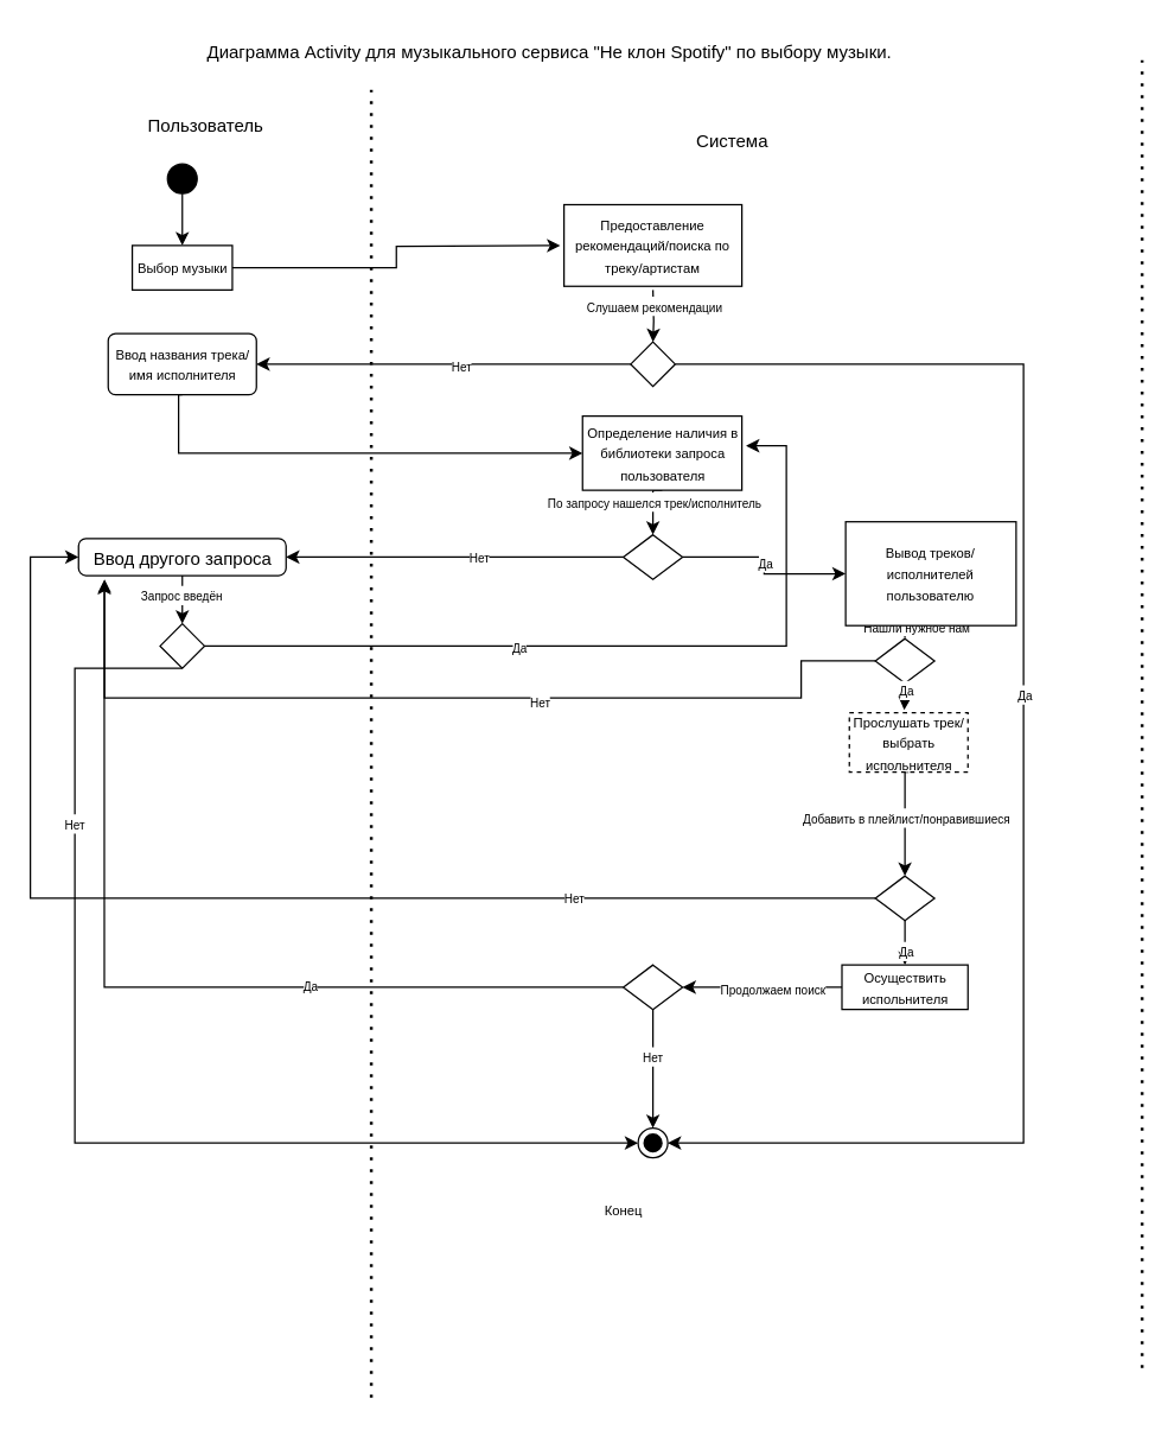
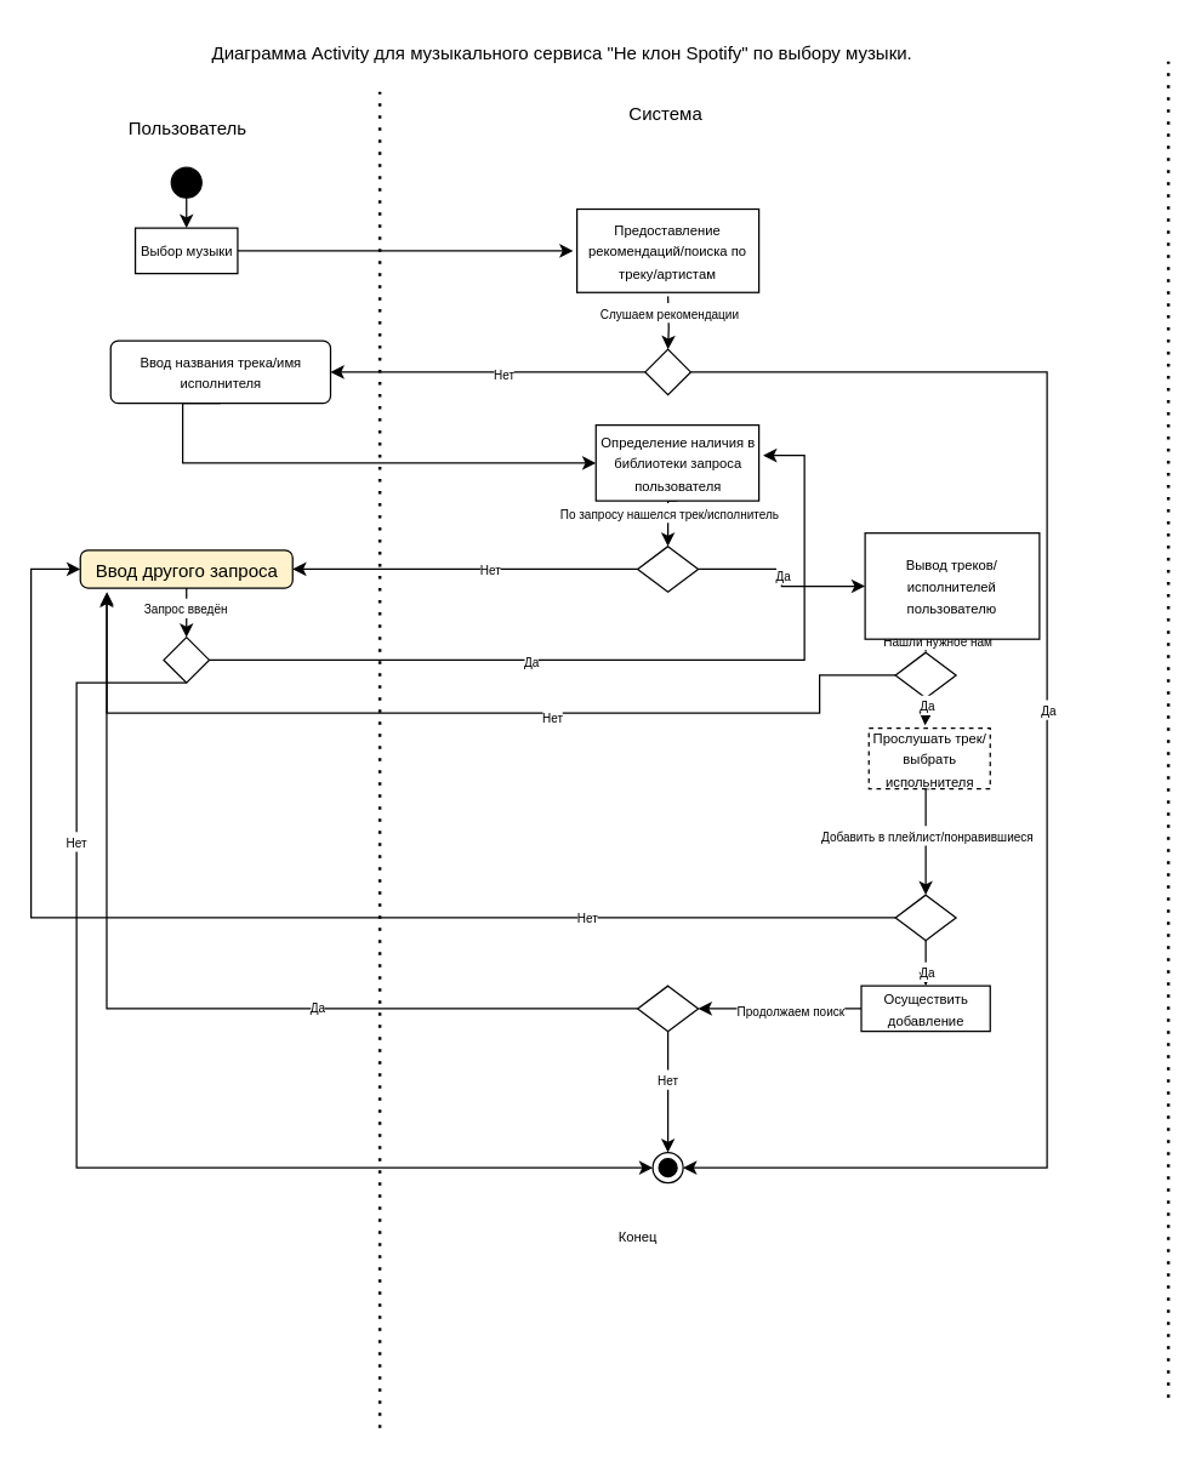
  <mxCell id="0" />
  <mxCell id="1" parent="0" />
  <mxCell id="2" value="Диаграмма Activity для музыкального сервиса &quot;Не клон Spotify&quot; по выбору музыки." style="text;html=1;align=center;verticalAlign=middle;resizable=0;points=[];autosize=1;strokeColor=none;fillColor=none;" vertex="1" parent="1"><mxGeometry x="125" width="490" height="30" as="geometry" y="20" /></mxCell>
- <mxCell id="3" value="Пользователь" style="text;html=1;align=center;verticalAlign=middle;resizable=0;points=[];autosize=1;strokeColor=none;fillColor=none;" vertex="1" parent="1"><mxGeometry x="87.5" y="70" width="100" height="30" as="geometry" /></mxCell>
- <mxCell id="4" value="Система&amp;nbsp;" style="text;html=1;align=center;verticalAlign=middle;resizable=0;points=[];autosize=1;strokeColor=none;fillColor=none;" vertex="1" parent="1"><mxGeometry x="455" y="80" width="80" height="30" as="geometry" /></mxCell>
+ <mxCell id="3" value="Пользователь" style="text;html=1;align=center;verticalAlign=middle;resizable=0;points=[];autosize=1;strokeColor=none;fillColor=none;" vertex="1" parent="1"><mxGeometry x="72.5" y="70" width="100" height="30" as="geometry" /></mxCell>
+ <mxCell id="4" value="Система&amp;nbsp;" style="text;html=1;align=center;verticalAlign=middle;resizable=0;points=[];autosize=1;strokeColor=none;fillColor=none;" vertex="1" parent="1"><mxGeometry x="400" y="60" width="80" height="30" as="geometry" /></mxCell>
  <mxCell id="5" value="" style="endArrow=none;dashed=1;html=1;dashPattern=1 3;strokeWidth=2;rounded=0;" edge="1" parent="1"><mxGeometry width="50" height="50" relative="1" as="geometry"><mxPoint x="250" y="941.6" as="sourcePoint" /><mxPoint x="250" y="60" as="targetPoint" /></mxGeometry></mxCell>
  <mxCell id="6" value="" style="endArrow=none;dashed=1;html=1;dashPattern=1 3;strokeWidth=2;rounded=0;" edge="1" parent="1"><mxGeometry width="50" height="50" relative="1" as="geometry"><mxPoint x="770" y="921.6" as="sourcePoint" /><mxPoint x="770" y="40" as="targetPoint" /></mxGeometry></mxCell>
  <mxCell id="7" style="edgeStyle=orthogonalEdgeStyle;rounded=0;orthogonalLoop=1;jettySize=auto;html=1;exitX=0.5;exitY=1;exitDx=0;exitDy=0;entryX=0.5;entryY=0;entryDx=0;entryDy=0;" edge="1" parent="1" source="8" target="20"><mxGeometry relative="1" as="geometry"><mxPoint x="62.5" y="150" as="targetPoint" /></mxGeometry></mxCell>
  <mxCell id="8" value="" style="ellipse;fillColor=strokeColor;html=1;" vertex="1" parent="1"><mxGeometry x="112.5" y="110" width="20" height="20" as="geometry" /></mxCell>
  <mxCell id="9" style="edgeStyle=orthogonalEdgeStyle;rounded=0;orthogonalLoop=1;jettySize=auto;html=1;exitX=1;exitY=0.5;exitDx=0;exitDy=0;entryX=0;entryY=0.5;entryDx=0;entryDy=0;" edge="1" parent="1" source="20"><mxGeometry relative="1" as="geometry"><mxPoint x="377.5" y="165" as="targetPoint" /><mxPoint x="102.5" y="165" as="sourcePoint" /></mxGeometry></mxCell>
  <mxCell id="10" style="edgeStyle=orthogonalEdgeStyle;rounded=0;orthogonalLoop=1;jettySize=auto;html=1;exitX=0.5;exitY=1;exitDx=0;exitDy=0;" edge="1" parent="1" target="16"><mxGeometry relative="1" as="geometry"><mxPoint x="439.897" y="240" as="targetPoint" /><mxPoint x="440" y="195" as="sourcePoint" /></mxGeometry></mxCell>
  <mxCell id="11" value="&lt;font style=&quot;font-size: 8px;&quot;&gt;Слушаем рекомендации&lt;/font&gt;" style="edgeLabel;html=1;align=center;verticalAlign=middle;resizable=0;points=[];" vertex="1" connectable="0" parent="10"><mxGeometry x="-0.353" relative="1" as="geometry"><mxPoint as="offset" /></mxGeometry></mxCell>
  <mxCell id="12" style="edgeStyle=orthogonalEdgeStyle;rounded=0;orthogonalLoop=1;jettySize=auto;html=1;exitX=0;exitY=0.5;exitDx=0;exitDy=0;entryX=1;entryY=0.5;entryDx=0;entryDy=0;" edge="1" parent="1" source="16" target="18"><mxGeometry relative="1" as="geometry"><mxPoint x="370" y="245" as="targetPoint" /></mxGeometry></mxCell>
  <mxCell id="13" value="&lt;font style=&quot;font-size: 8px;&quot;&gt;Нет&lt;/font&gt;" style="edgeLabel;html=1;align=center;verticalAlign=middle;resizable=0;points=[];" vertex="1" connectable="0" parent="12"><mxGeometry x="-0.091" y="1" relative="1" as="geometry"><mxPoint x="1" y="-1" as="offset" /></mxGeometry></mxCell>
  <mxCell id="14" style="edgeStyle=orthogonalEdgeStyle;rounded=0;orthogonalLoop=1;jettySize=auto;html=1;entryX=1;entryY=0.5;entryDx=0;entryDy=0;" edge="1" parent="1" source="16" target="37"><mxGeometry relative="1" as="geometry"><mxPoint x="510" y="770" as="targetPoint" /><Array as="points"><mxPoint x="690" y="245" /><mxPoint x="690" y="770" /></Array></mxGeometry></mxCell>
  <mxCell id="15" value="&lt;font style=&quot;font-size: 8px;&quot;&gt;Да&lt;/font&gt;" style="edgeLabel;html=1;align=center;verticalAlign=middle;resizable=0;points=[];" vertex="1" connectable="0" parent="14"><mxGeometry x="-0.084" relative="1" as="geometry"><mxPoint as="offset" /></mxGeometry></mxCell>
  <mxCell id="16" value="" style="rhombus;" vertex="1" parent="1"><mxGeometry x="424.997" y="230" width="30" height="30" as="geometry" /></mxCell>
  <mxCell id="17" style="edgeStyle=orthogonalEdgeStyle;rounded=0;orthogonalLoop=1;jettySize=auto;html=1;exitX=0.5;exitY=1;exitDx=0;exitDy=0;entryX=0;entryY=0.5;entryDx=0;entryDy=0;" edge="1" parent="1" source="18" target="23"><mxGeometry relative="1" as="geometry"><mxPoint x="340" y="320" as="targetPoint" /><Array as="points"><mxPoint x="120" y="266" /><mxPoint x="120" y="305" /></Array></mxGeometry></mxCell>
- <mxCell id="18" value="&lt;font style=&quot;font-size: 9px;&quot;&gt;Ввод названия трека/имя исполнителя&lt;/font&gt;" style="html=1;align=center;verticalAlign=top;rounded=1;absoluteArcSize=1;arcSize=10;dashed=0;whiteSpace=wrap;" vertex="1" parent="1"><mxGeometry x="72.5" y="224.38" width="100" height="41.25" as="geometry" /></mxCell>
+ <mxCell id="18" value="&lt;font style=&quot;font-size: 9px;&quot;&gt;Ввод названия трека/имя исполнителя&lt;/font&gt;" style="html=1;align=center;verticalAlign=top;rounded=1;absoluteArcSize=1;arcSize=10;dashed=0;whiteSpace=wrap;" vertex="1" parent="1"><mxGeometry x="72.5" y="224.38" width="145" height="41.25" as="geometry" /></mxCell>
  <mxCell id="19" value="&lt;font style=&quot;font-size: 9px;&quot;&gt;Предоставление &lt;font style=&quot;&quot;&gt;рекомендаций/&lt;/font&gt;поиска по треку/артистам&lt;/font&gt;" style="rounded=0;whiteSpace=wrap;html=1;" vertex="1" parent="1"><mxGeometry x="380" y="137.5" width="120" height="55" as="geometry" /></mxCell>
- <mxCell id="20" value="&lt;font style=&quot;font-size: 9px;&quot;&gt;Выбор музыки&lt;/font&gt;" style="rounded=0;whiteSpace=wrap;html=1;" vertex="1" parent="1"><mxGeometry x="88.75" y="165" width="67.5" height="30" as="geometry" /></mxCell>
+ <mxCell id="20" value="&lt;font style=&quot;font-size: 9px;&quot;&gt;Выбор музыки&lt;/font&gt;" style="rounded=0;whiteSpace=wrap;html=1;" vertex="1" parent="1"><mxGeometry x="88.75" y="150" width="67.5" height="30" as="geometry" /></mxCell>
  <mxCell id="21" style="edgeStyle=orthogonalEdgeStyle;rounded=0;orthogonalLoop=1;jettySize=auto;html=1;exitX=0.5;exitY=1;exitDx=0;exitDy=0;entryX=0.5;entryY=0;entryDx=0;entryDy=0;" edge="1" parent="1" source="23" target="28"><mxGeometry relative="1" as="geometry"><mxPoint x="439.833" y="360" as="targetPoint" /></mxGeometry></mxCell>
  <mxCell id="22" value="&lt;font style=&quot;font-size: 8px;&quot;&gt;По запросу нашелся трек/исполнитель&lt;/font&gt;" style="edgeLabel;html=1;align=center;verticalAlign=middle;resizable=0;points=[];" vertex="1" connectable="0" parent="21"><mxGeometry x="-0.219" y="-1" relative="1" as="geometry"><mxPoint x="1" as="offset" /></mxGeometry></mxCell>
  <mxCell id="23" value="&lt;font style=&quot;font-size: 9px;&quot;&gt;Определение наличия в библиотеки запроса пользователя&lt;/font&gt;" style="rounded=0;whiteSpace=wrap;html=1;" vertex="1" parent="1"><mxGeometry x="392.5" y="280" width="107.5" height="50" as="geometry" /></mxCell>
  <mxCell id="24" value="" style="edgeStyle=orthogonalEdgeStyle;rounded=0;orthogonalLoop=1;jettySize=auto;html=1;entryX=1;entryY=0.5;entryDx=0;entryDy=0;" edge="1" parent="1" source="28" target="31"><mxGeometry relative="1" as="geometry"><mxPoint x="103.75" y="375" as="targetPoint" /></mxGeometry></mxCell>
  <mxCell id="25" value="&lt;font style=&quot;font-size: 8px;&quot;&gt;Нет&lt;/font&gt;" style="edgeLabel;html=1;align=center;verticalAlign=middle;resizable=0;points=[];" vertex="1" connectable="0" parent="24"><mxGeometry x="-0.142" y="-1" relative="1" as="geometry"><mxPoint as="offset" /></mxGeometry></mxCell>
  <mxCell id="26" style="edgeStyle=orthogonalEdgeStyle;rounded=0;orthogonalLoop=1;jettySize=auto;html=1;exitX=1;exitY=0.5;exitDx=0;exitDy=0;" edge="1" parent="1" source="28" target="43"><mxGeometry relative="1" as="geometry"><mxPoint x="630" y="374.828" as="targetPoint" /></mxGeometry></mxCell>
  <mxCell id="27" value="&lt;font style=&quot;font-size: 8px;&quot;&gt;Да&lt;/font&gt;" style="edgeLabel;html=1;align=center;verticalAlign=middle;resizable=0;points=[];" vertex="1" connectable="0" parent="26"><mxGeometry x="-0.051" relative="1" as="geometry"><mxPoint as="offset" /></mxGeometry></mxCell>
  <mxCell id="28" value="" style="rhombus;" vertex="1" parent="1"><mxGeometry x="420" y="360" width="40" height="30" as="geometry" /></mxCell>
  <mxCell id="29" style="edgeStyle=orthogonalEdgeStyle;rounded=0;orthogonalLoop=1;jettySize=auto;html=1;exitX=0.5;exitY=1;exitDx=0;exitDy=0;entryX=0.5;entryY=0;entryDx=0;entryDy=0;" edge="1" parent="1" source="31" target="36"><mxGeometry relative="1" as="geometry"><mxPoint x="80" y="410" as="targetPoint" /></mxGeometry></mxCell>
  <mxCell id="30" value="&lt;font style=&quot;font-size: 8px;&quot;&gt;Запрос введён&lt;/font&gt;" style="edgeLabel;html=1;align=center;verticalAlign=middle;resizable=0;points=[];" vertex="1" connectable="0" parent="29"><mxGeometry x="-0.21" y="-1" relative="1" as="geometry"><mxPoint as="offset" /></mxGeometry></mxCell>
- <mxCell id="31" value="Ввод другого запроса" style="html=1;align=center;verticalAlign=top;rounded=1;absoluteArcSize=1;arcSize=10;dashed=0;whiteSpace=wrap;" vertex="1" parent="1"><mxGeometry x="52.5" y="362.5" width="140" height="25" as="geometry" /></mxCell>
+ <mxCell id="31" value="Ввод другого запроса" style="html=1;align=center;verticalAlign=top;rounded=1;absoluteArcSize=1;arcSize=10;dashed=0;whiteSpace=wrap;fillColor=#fff2cc;" vertex="1" parent="1"><mxGeometry x="52.5" y="362.5" width="140" height="25" as="geometry" /></mxCell>
  <mxCell id="32" style="edgeStyle=orthogonalEdgeStyle;rounded=0;orthogonalLoop=1;jettySize=auto;html=1;exitX=0.5;exitY=1;exitDx=0;exitDy=0;entryX=0;entryY=0.5;entryDx=0;entryDy=0;" edge="1" parent="1" source="36" target="37"><mxGeometry relative="1" as="geometry"><mxPoint x="340" y="790" as="targetPoint" /><Array as="points"><mxPoint x="50" y="450" /><mxPoint x="50" y="770" /></Array></mxGeometry></mxCell>
  <mxCell id="33" value="&lt;font style=&quot;font-size: 8px;&quot;&gt;Нет&lt;/font&gt;" style="edgeLabel;html=1;align=center;verticalAlign=middle;resizable=0;points=[];" vertex="1" connectable="0" parent="32"><mxGeometry x="-0.541" y="-1" relative="1" as="geometry"><mxPoint as="offset" /></mxGeometry></mxCell>
  <mxCell id="34" style="edgeStyle=orthogonalEdgeStyle;rounded=0;orthogonalLoop=1;jettySize=auto;html=1;exitX=1;exitY=0.5;exitDx=0;exitDy=0;entryX=1.026;entryY=0.4;entryDx=0;entryDy=0;entryPerimeter=0;" edge="1" parent="1" source="36" target="23"><mxGeometry relative="1" as="geometry"><mxPoint x="500" y="300" as="targetPoint" /><Array as="points"><mxPoint x="530" y="435" /><mxPoint x="530" y="300" /></Array></mxGeometry></mxCell>
  <mxCell id="35" value="&lt;font style=&quot;font-size: 8px;&quot;&gt;Да&lt;/font&gt;" style="edgeLabel;html=1;align=center;verticalAlign=middle;resizable=0;points=[];" vertex="1" connectable="0" parent="34"><mxGeometry x="-0.225" y="-4" relative="1" as="geometry"><mxPoint x="-3" y="-4" as="offset" /></mxGeometry></mxCell>
  <mxCell id="36" value="" style="rhombus;" vertex="1" parent="1"><mxGeometry x="107.5" y="420" width="30" height="30" as="geometry" /></mxCell>
  <mxCell id="37" value="" style="ellipse;html=1;shape=endState;fillColor=strokeColor;" vertex="1" parent="1"><mxGeometry x="430" y="760" width="20" height="20" as="geometry" /></mxCell>
  <mxCell id="38" value="&lt;font style=&quot;font-size: 9px;&quot;&gt;Конец&lt;/font&gt;" style="text;html=1;align=center;verticalAlign=middle;resizable=0;points=[];autosize=1;strokeColor=none;fillColor=none;" vertex="1" parent="1"><mxGeometry x="395" y="800" width="50" height="30" as="geometry" /></mxCell>
  <mxCell id="39" style="edgeStyle=orthogonalEdgeStyle;rounded=0;orthogonalLoop=1;jettySize=auto;html=1;entryX=0.5;entryY=0;entryDx=0;entryDy=0;exitX=0.5;exitY=1;exitDx=0;exitDy=0;" edge="1" parent="1" source="52" target="48"><mxGeometry relative="1" as="geometry"><mxPoint x="599.58" y="630" as="targetPoint" /><mxPoint x="540" y="540" as="sourcePoint" /><Array as="points"><mxPoint x="610" y="520" /></Array></mxGeometry></mxCell>
  <mxCell id="40" value="&lt;font style=&quot;font-size: 8px;&quot;&gt;Добавить в плейлист/понравившиеся&lt;/font&gt;" style="edgeLabel;html=1;align=center;verticalAlign=middle;resizable=0;points=[];" vertex="1" connectable="0" parent="39"><mxGeometry x="-0.113" relative="1" as="geometry"><mxPoint y="1" as="offset" /></mxGeometry></mxCell>
  <mxCell id="41" style="edgeStyle=orthogonalEdgeStyle;rounded=0;orthogonalLoop=1;jettySize=auto;html=1;exitX=0.5;exitY=1;exitDx=0;exitDy=0;entryX=0.5;entryY=0;entryDx=0;entryDy=0;" edge="1" parent="1" source="43" target="55"><mxGeometry relative="1" as="geometry"><mxPoint x="609.857" y="430" as="targetPoint" /></mxGeometry></mxCell>
  <mxCell id="42" value="&lt;font style=&quot;font-size: 8px;&quot;&gt;Нашли нужное нам&lt;/font&gt;" style="edgeLabel;html=1;align=center;verticalAlign=middle;resizable=0;points=[];" vertex="1" connectable="0" parent="41"><mxGeometry x="-0.249" relative="1" as="geometry"><mxPoint as="offset" /></mxGeometry></mxCell>
  <mxCell id="43" value="&lt;font style=&quot;font-size: 9px;&quot;&gt;&lt;font style=&quot;&quot;&gt;Вывод треков/исполнителей&lt;/font&gt; пользователю&lt;/font&gt;" style="rounded=0;whiteSpace=wrap;html=1;" vertex="1" parent="1"><mxGeometry x="570" y="351.25" width="115" height="70" as="geometry" /></mxCell>
  <mxCell id="44" style="edgeStyle=orthogonalEdgeStyle;rounded=0;orthogonalLoop=1;jettySize=auto;html=1;exitX=0;exitY=0.5;exitDx=0;exitDy=0;entryX=0;entryY=0.5;entryDx=0;entryDy=0;" edge="1" parent="1" source="48" target="31"><mxGeometry relative="1" as="geometry"><mxPoint x="0" y="380" as="targetPoint" /><mxPoint x="640" y="465" as="sourcePoint" /><Array as="points"><mxPoint x="20" y="605" /><mxPoint x="20" y="375" /></Array></mxGeometry></mxCell>
  <mxCell id="45" value="&lt;font style=&quot;font-size: 8px;&quot;&gt;Нет&lt;/font&gt;" style="edgeLabel;html=1;align=center;verticalAlign=middle;resizable=0;points=[];" vertex="1" connectable="0" parent="44"><mxGeometry x="-0.509" y="-1" relative="1" as="geometry"><mxPoint as="offset" /></mxGeometry></mxCell>
  <mxCell id="46" style="edgeStyle=orthogonalEdgeStyle;rounded=0;orthogonalLoop=1;jettySize=auto;html=1;exitX=0.5;exitY=1;exitDx=0;exitDy=0;" edge="1" parent="1" source="48" target="51"><mxGeometry relative="1" as="geometry"><mxPoint x="670" y="540" as="targetPoint" /></mxGeometry></mxCell>
  <mxCell id="47" value="&lt;font style=&quot;font-size: 8px;&quot;&gt;Да&lt;/font&gt;" style="edgeLabel;html=1;align=center;verticalAlign=middle;resizable=0;points=[];" vertex="1" connectable="0" parent="46"><mxGeometry x="-0.189" relative="1" as="geometry"><mxPoint as="offset" /></mxGeometry></mxCell>
  <mxCell id="48" value="" style="rhombus;" vertex="1" parent="1"><mxGeometry x="590" y="590" width="40" height="30" as="geometry" /></mxCell>
  <mxCell id="49" style="edgeStyle=orthogonalEdgeStyle;rounded=0;orthogonalLoop=1;jettySize=auto;html=1;exitX=0;exitY=0.5;exitDx=0;exitDy=0;entryX=1;entryY=0.5;entryDx=0;entryDy=0;" edge="1" parent="1" source="51" target="60"><mxGeometry relative="1" as="geometry"><mxPoint x="490" y="665" as="targetPoint" /></mxGeometry></mxCell>
  <mxCell id="50" value="&lt;font style=&quot;font-size: 8px;&quot;&gt;Продолжаем поиск&lt;/font&gt;" style="edgeLabel;html=1;align=center;verticalAlign=middle;resizable=0;points=[];" vertex="1" connectable="0" parent="49"><mxGeometry x="0.01" y="2" relative="1" as="geometry"><mxPoint x="7" y="-2" as="offset" /></mxGeometry></mxCell>
- <mxCell id="51" value="&lt;font style=&quot;font-size: 9px;&quot;&gt;Осуществить испольнителя&lt;/font&gt;" style="rounded=0;whiteSpace=wrap;html=1;" vertex="1" parent="1"><mxGeometry x="567.5" y="650" width="85" height="30" as="geometry" /></mxCell>
+ <mxCell id="51" value="&lt;font style=&quot;font-size: 9px;&quot;&gt;Осуществить добавление&lt;/font&gt;" style="rounded=0;whiteSpace=wrap;html=1;" vertex="1" parent="1"><mxGeometry x="567.5" y="650" width="85" height="30" as="geometry" /></mxCell>
  <mxCell id="52" value="&lt;font style=&quot;font-size: 9px;&quot;&gt;Прослушать трек/выбрать испольнителя&lt;/font&gt;" style="rounded=0;whiteSpace=wrap;html=1;dashed=1;" vertex="1" parent="1"><mxGeometry x="572.5" y="480" width="80" height="40" as="geometry" /></mxCell>
  <mxCell id="53" style="edgeStyle=orthogonalEdgeStyle;rounded=0;orthogonalLoop=1;jettySize=auto;html=1;exitX=0;exitY=0.5;exitDx=0;exitDy=0;" edge="1" parent="1" source="55"><mxGeometry relative="1" as="geometry"><mxPoint x="70" y="390" as="targetPoint" /><mxPoint x="624.79" y="374.51" as="sourcePoint" /><Array as="points"><mxPoint x="540" y="445" /><mxPoint x="540" y="470" /><mxPoint x="70" y="470" /></Array></mxGeometry></mxCell>
  <mxCell id="54" value="&lt;font style=&quot;font-size: 8px;&quot;&gt;Нет&lt;/font&gt;" style="edgeLabel;html=1;align=center;verticalAlign=middle;resizable=0;points=[];" vertex="1" connectable="0" parent="53"><mxGeometry x="-0.194" y="2" relative="1" as="geometry"><mxPoint as="offset" /></mxGeometry></mxCell>
  <mxCell id="55" value="" style="rhombus;" vertex="1" parent="1"><mxGeometry x="590" y="430" width="40" height="30" as="geometry" /></mxCell>
  <mxCell id="56" style="edgeStyle=orthogonalEdgeStyle;rounded=0;orthogonalLoop=1;jettySize=auto;html=1;exitX=0.5;exitY=1;exitDx=0;exitDy=0;entryX=0.463;entryY=-0.045;entryDx=0;entryDy=0;entryPerimeter=0;" edge="1" parent="1" source="55" target="52"><mxGeometry relative="1" as="geometry"><Array as="points"><mxPoint x="610" y="469" /><mxPoint x="610" y="469" /></Array></mxGeometry></mxCell>
  <mxCell id="57" value="&lt;font style=&quot;font-size: 8px;&quot;&gt;Да&lt;/font&gt;" style="edgeLabel;html=1;align=center;verticalAlign=middle;resizable=0;points=[];" vertex="1" connectable="0" parent="56"><mxGeometry x="-0.521" relative="1" as="geometry"><mxPoint as="offset" /></mxGeometry></mxCell>
  <mxCell id="58" style="edgeStyle=orthogonalEdgeStyle;rounded=0;orthogonalLoop=1;jettySize=auto;html=1;entryX=0.5;entryY=0;entryDx=0;entryDy=0;" edge="1" parent="1" source="60" target="37"><mxGeometry relative="1" as="geometry" /></mxCell>
  <mxCell id="59" value="&lt;font style=&quot;font-size: 8px;&quot;&gt;Нет&lt;/font&gt;" style="edgeLabel;html=1;align=center;verticalAlign=middle;resizable=0;points=[];" vertex="1" connectable="0" parent="58"><mxGeometry x="-0.222" y="-1" relative="1" as="geometry"><mxPoint as="offset" /></mxGeometry></mxCell>
  <mxCell id="60" value="" style="rhombus;" vertex="1" parent="1"><mxGeometry x="420" y="650" width="40" height="30" as="geometry" /></mxCell>
  <mxCell id="61" style="edgeStyle=orthogonalEdgeStyle;rounded=0;orthogonalLoop=1;jettySize=auto;html=1;exitX=0;exitY=0.5;exitDx=0;exitDy=0;entryX=0.124;entryY=1.147;entryDx=0;entryDy=0;entryPerimeter=0;" edge="1" parent="1" source="60" target="31"><mxGeometry relative="1" as="geometry" /></mxCell>
  <mxCell id="62" value="&lt;font style=&quot;font-size: 8px;&quot;&gt;Да&lt;/font&gt;" style="edgeLabel;html=1;align=center;verticalAlign=middle;resizable=0;points=[];" vertex="1" connectable="0" parent="61"><mxGeometry x="-0.319" y="-2" relative="1" as="geometry"><mxPoint as="offset" /></mxGeometry></mxCell>
